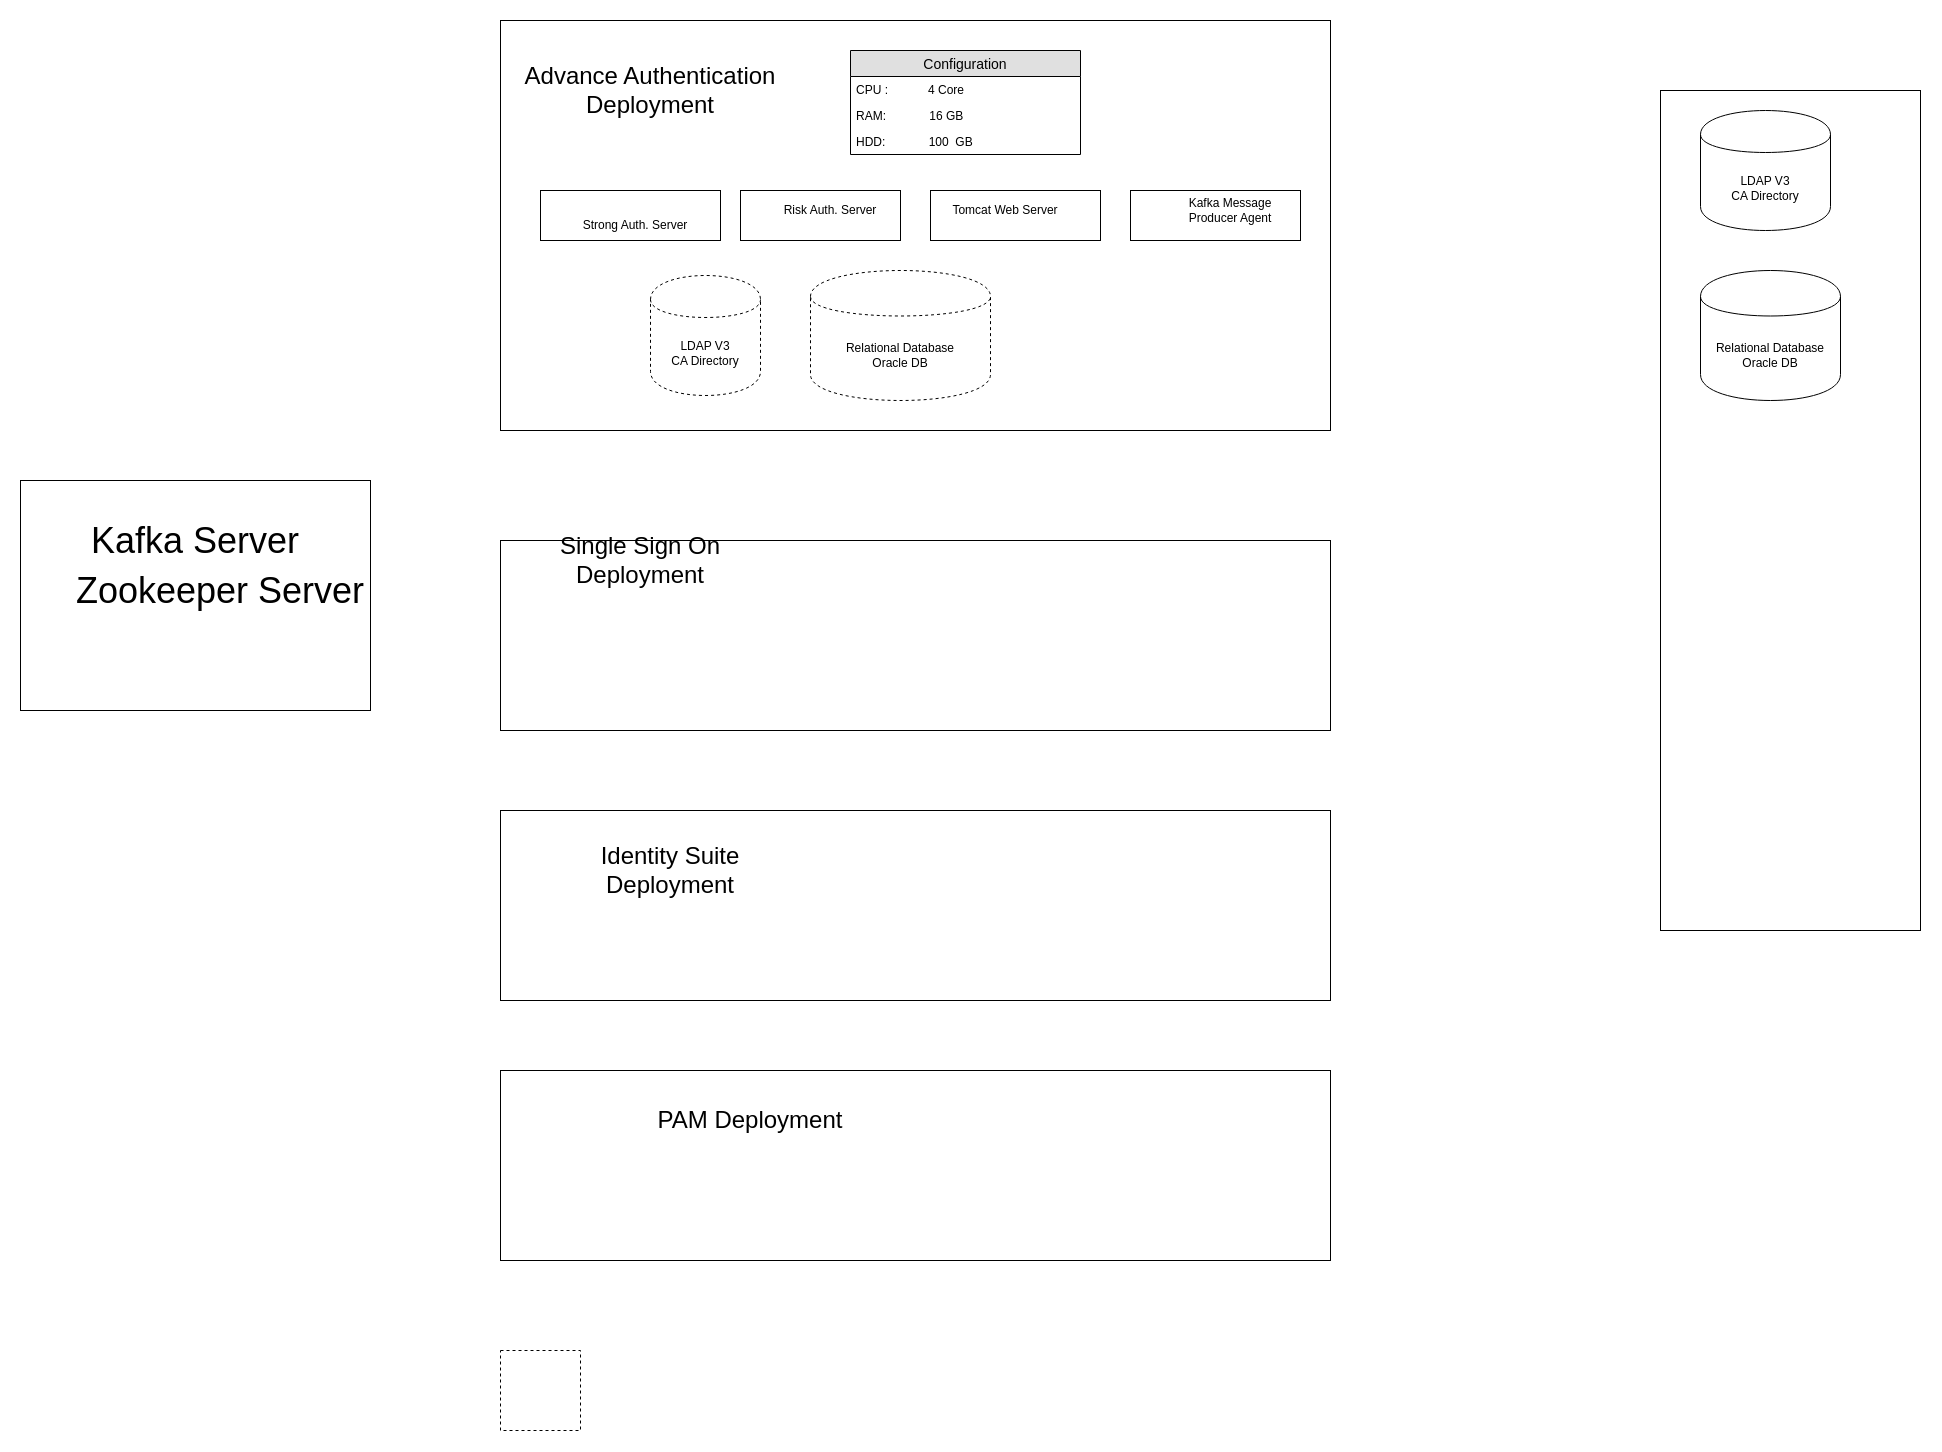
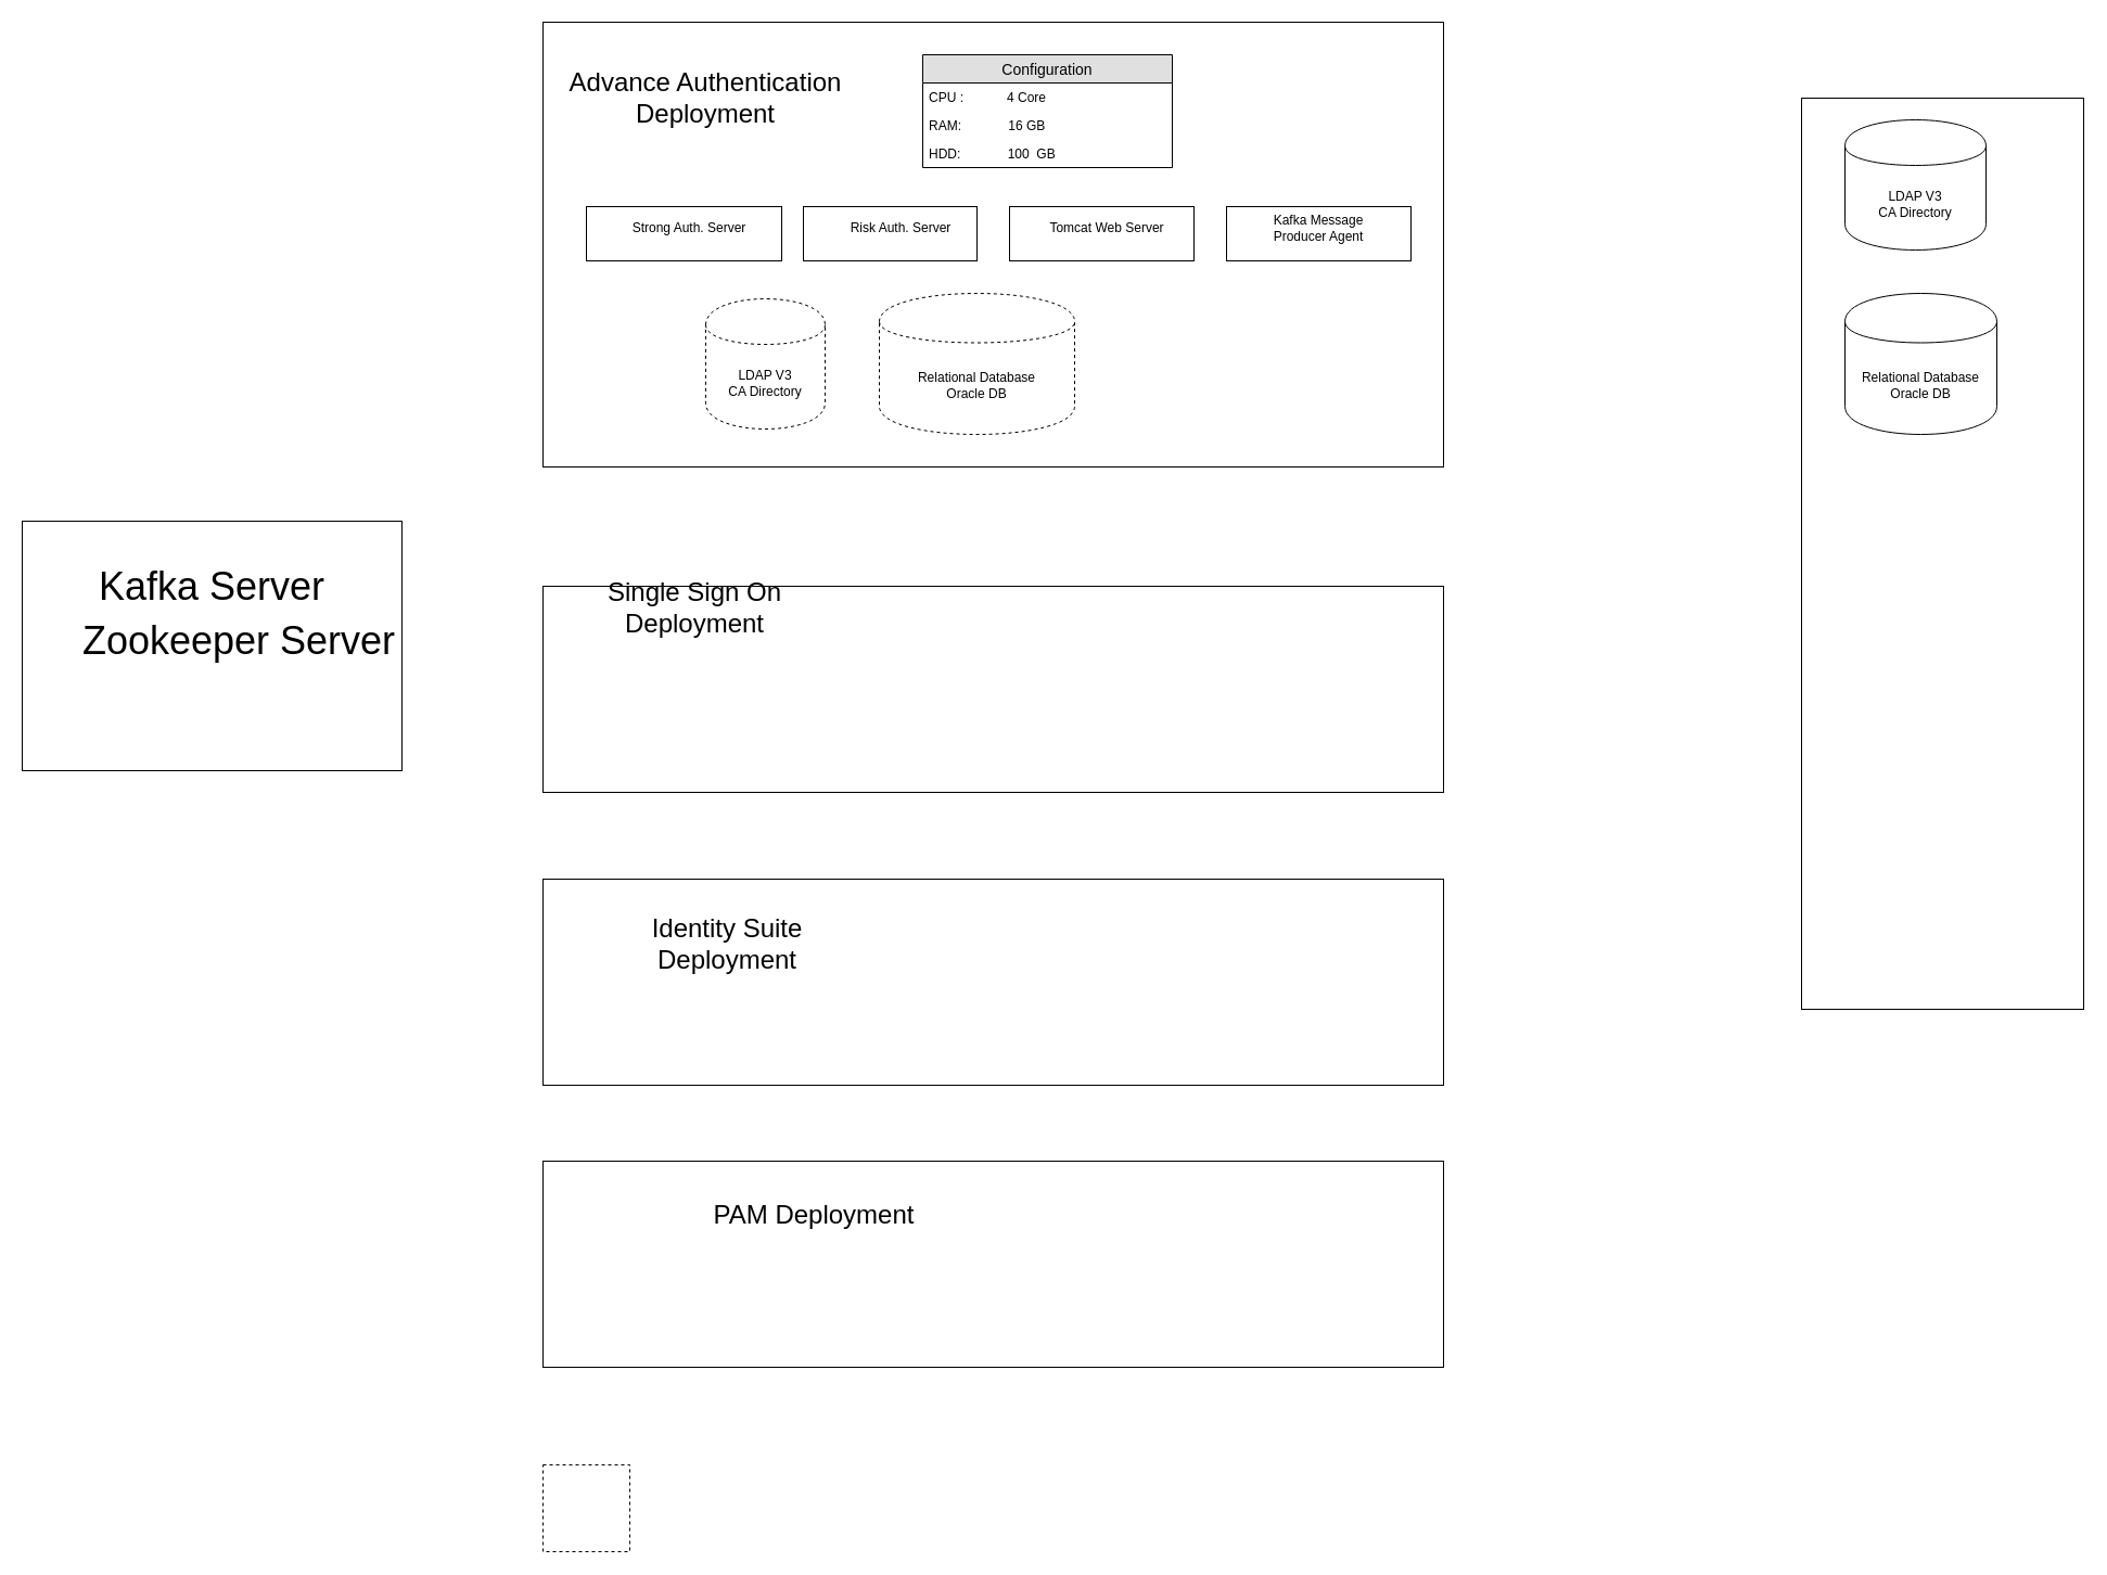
  <mxCell id="0" />
  <mxCell id="1" parent="0" />
  <mxCell id="2" value="" style="rounded=0;whiteSpace=wrap;html=1;align=center;" vertex="1" parent="1"><mxGeometry x="500" y="20" width="830" height="410" as="geometry" /></mxCell>
  <mxCell id="3" value="&lt;font style=&quot;font-size: 24px&quot;&gt;Advance Authentication Deployment&lt;/font&gt;" style="text;html=1;strokeColor=none;fillColor=none;align=center;verticalAlign=middle;whiteSpace=wrap;rounded=0;" vertex="1" parent="1"><mxGeometry x="520" y="80" width="260" height="20" as="geometry" /></mxCell>
  <mxCell id="4" value="" style="rounded=0;whiteSpace=wrap;html=1;" vertex="1" parent="1"><mxGeometry x="540" y="190" width="180" height="50" as="geometry" /></mxCell>
  <mxCell id="5" value="" style="rounded=0;whiteSpace=wrap;html=1;" vertex="1" parent="1"><mxGeometry x="740" y="190" width="160" height="50" as="geometry" /></mxCell>
  <mxCell id="6" value="" style="rounded=0;whiteSpace=wrap;html=1;" vertex="1" parent="1"><mxGeometry x="930" y="190" width="170" height="50" as="geometry" /></mxCell>
- <mxCell id="7" value="Strong Auth. Server" style="text;html=1;strokeColor=none;fillColor=none;align=center;verticalAlign=middle;whiteSpace=wrap;rounded=0;" vertex="1" parent="1"><mxGeometry x="560" y="215" width="150" height="20" as="geometry" /></mxCell>
+ <mxCell id="7" value="Strong Auth. Server" style="text;html=1;strokeColor=none;fillColor=none;align=center;verticalAlign=middle;whiteSpace=wrap;rounded=0;" vertex="1" parent="1"><mxGeometry x="560" y="200" width="150" height="20" as="geometry" /></mxCell>
  <mxCell id="8" value="Risk Auth. Server" style="text;html=1;strokeColor=none;fillColor=none;align=center;verticalAlign=middle;whiteSpace=wrap;rounded=0;" vertex="1" parent="1"><mxGeometry x="770" y="200" width="120" height="20" as="geometry" /></mxCell>
- <mxCell id="9" value="Tomcat Web Server" style="text;html=1;strokeColor=none;fillColor=none;align=center;verticalAlign=middle;whiteSpace=wrap;rounded=0;" vertex="1" parent="1"><mxGeometry x="945" y="200" width="120" height="20" as="geometry" /></mxCell>
+ <mxCell id="9" value="Tomcat Web Server" style="text;html=1;strokeColor=none;fillColor=none;align=center;verticalAlign=middle;whiteSpace=wrap;rounded=0;" vertex="1" parent="1"><mxGeometry x="960" y="200" width="120" height="20" as="geometry" /></mxCell>
  <mxCell id="10" value="LDAP V3&lt;br&gt;CA Directory" style="shape=cylinder;whiteSpace=wrap;html=1;boundedLbl=1;backgroundOutline=1;dashed=1;" vertex="1" parent="1"><mxGeometry x="650" y="275" width="110" height="120" as="geometry" /></mxCell>
  <mxCell id="11" value="Relational Database&lt;br&gt;Oracle DB" style="shape=cylinder;whiteSpace=wrap;html=1;boundedLbl=1;backgroundOutline=1;dashed=1;" vertex="1" parent="1"><mxGeometry x="810" y="270" width="180" height="130" as="geometry" /></mxCell>
  <mxCell id="12" value="" style="rounded=0;whiteSpace=wrap;html=1;" vertex="1" parent="1"><mxGeometry x="1660" y="90" width="260" height="840" as="geometry" /></mxCell>
  <mxCell id="13" value="LDAP V3&lt;br&gt;CA Directory" style="shape=cylinder;whiteSpace=wrap;html=1;boundedLbl=1;backgroundOutline=1;" vertex="1" parent="1"><mxGeometry x="1700" y="110" width="130" height="120" as="geometry" /></mxCell>
  <mxCell id="14" value="Relational Database&lt;br&gt;Oracle DB" style="shape=cylinder;whiteSpace=wrap;html=1;boundedLbl=1;backgroundOutline=1;" vertex="1" parent="1"><mxGeometry x="1700" y="270" width="140" height="130" as="geometry" /></mxCell>
  <mxCell id="15" value="Configuration" style="swimlane;fontStyle=0;childLayout=stackLayout;horizontal=1;startSize=26;fillColor=#e0e0e0;horizontalStack=0;resizeParent=1;resizeParentMax=0;resizeLast=0;collapsible=1;marginBottom=0;swimlaneFillColor=#ffffff;align=center;fontSize=14;" vertex="1" parent="1"><mxGeometry x="850" y="50" width="230" height="104" as="geometry" /></mxCell>
  <mxCell id="16" value="CPU :            4 Core" style="text;strokeColor=none;fillColor=none;spacingLeft=4;spacingRight=4;overflow=hidden;rotatable=0;points=[[0,0.5],[1,0.5]];portConstraint=eastwest;fontSize=12;" vertex="1" parent="15"><mxGeometry y="26" width="230" height="26" as="geometry" /></mxCell>
  <mxCell id="17" value="RAM:             16 GB" style="text;strokeColor=none;fillColor=none;spacingLeft=4;spacingRight=4;overflow=hidden;rotatable=0;points=[[0,0.5],[1,0.5]];portConstraint=eastwest;fontSize=12;" vertex="1" parent="15"><mxGeometry y="52" width="230" height="26" as="geometry" /></mxCell>
  <mxCell id="18" value="HDD:             100  GB" style="text;strokeColor=none;fillColor=none;spacingLeft=4;spacingRight=4;overflow=hidden;rotatable=0;points=[[0,0.5],[1,0.5]];portConstraint=eastwest;fontSize=12;" vertex="1" parent="15"><mxGeometry y="78" width="230" height="26" as="geometry" /></mxCell>
  <mxCell id="19" value="" style="rounded=0;whiteSpace=wrap;html=1;" vertex="1" parent="1"><mxGeometry x="1130" y="190" width="170" height="50" as="geometry" /></mxCell>
- <mxCell id="20" value="Kafka Message Producer Agent" style="text;html=1;strokeColor=none;fillColor=none;align=center;verticalAlign=middle;whiteSpace=wrap;rounded=0;" vertex="1" parent="1"><mxGeometry x="1170" y="200" width="120" height="20" as="geometry" /></mxCell>
+ <mxCell id="20" value="Kafka Message Producer Agent" style="text;html=1;strokeColor=none;fillColor=none;align=center;verticalAlign=middle;whiteSpace=wrap;rounded=0;" vertex="1" parent="1"><mxGeometry x="1155" y="200" width="120" height="20" as="geometry" /></mxCell>
  <mxCell id="21" value="" style="whiteSpace=wrap;html=1;aspect=fixed;dashed=1;" vertex="1" parent="1"><mxGeometry x="500" y="1350" width="80" height="80" as="geometry" /></mxCell>
  <mxCell id="22" value="" style="rounded=0;whiteSpace=wrap;html=1;" vertex="1" parent="1"><mxGeometry x="20" y="480" width="350" height="230" as="geometry" /></mxCell>
  <mxCell id="23" value="&lt;font style=&quot;font-size: 36px&quot;&gt;Kafka Server&lt;/font&gt;" style="text;html=1;strokeColor=none;fillColor=none;align=center;verticalAlign=middle;whiteSpace=wrap;rounded=0;dashed=1;" vertex="1" parent="1"><mxGeometry x="50" y="530" width="290" height="20" as="geometry" /></mxCell>
  <mxCell id="24" value="&lt;font style=&quot;font-size: 36px&quot;&gt;Zookeeper Server&lt;/font&gt;" style="text;html=1;strokeColor=none;fillColor=none;align=center;verticalAlign=middle;whiteSpace=wrap;rounded=0;dashed=1;" vertex="1" parent="1"><mxGeometry x="40" y="580" width="360" height="20" as="geometry" /></mxCell>
  <mxCell id="25" value="" style="rounded=0;whiteSpace=wrap;html=1;" vertex="1" parent="1"><mxGeometry x="500" y="540" width="830" height="190" as="geometry" /></mxCell>
  <mxCell id="26" value="&lt;font style=&quot;font-size: 24px&quot;&gt;Single Sign On Deployment&lt;/font&gt;" style="text;html=1;strokeColor=none;fillColor=none;align=center;verticalAlign=middle;whiteSpace=wrap;rounded=0;" vertex="1" parent="1"><mxGeometry x="510" y="550" width="260" height="20" as="geometry" /></mxCell>
  <mxCell id="27" value="" style="rounded=0;whiteSpace=wrap;html=1;" vertex="1" parent="1"><mxGeometry x="500" y="810" width="830" height="190" as="geometry" /></mxCell>
  <mxCell id="28" value="&lt;font style=&quot;font-size: 24px&quot;&gt;Identity Suite Deployment&lt;/font&gt;" style="text;html=1;strokeColor=none;fillColor=none;align=center;verticalAlign=middle;whiteSpace=wrap;rounded=0;" vertex="1" parent="1"><mxGeometry x="540" y="860" width="260" height="20" as="geometry" /></mxCell>
  <mxCell id="29" value="" style="rounded=0;whiteSpace=wrap;html=1;" vertex="1" parent="1"><mxGeometry x="500" y="1070" width="830" height="190" as="geometry" /></mxCell>
  <mxCell id="30" value="&lt;font style=&quot;font-size: 24px&quot;&gt;PAM Deployment&lt;/font&gt;" style="text;html=1;strokeColor=none;fillColor=none;align=center;verticalAlign=middle;whiteSpace=wrap;rounded=0;" vertex="1" parent="1"><mxGeometry x="620" y="1110" width="260" height="20" as="geometry" /></mxCell>
